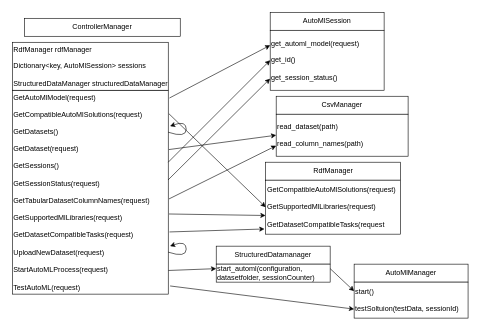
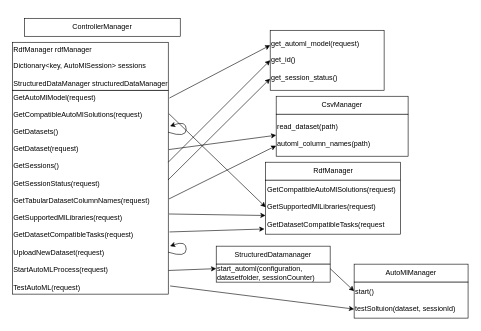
  <mxCell id="0" />
  <mxCell id="1" parent="0" />
  <mxCell id="2" value="ControllerManager" style="rounded=0;whiteSpace=wrap;html=1;" parent="1" vertex="1"><mxGeometry x="40" y="30" width="260" height="30" as="geometry" /></mxCell>
  <mxCell id="3" value="&lt;div align=&quot;left&quot;&gt;GetAutoMlModel(request)&lt;/div&gt;&lt;div align=&quot;left&quot;&gt;&lt;br&gt;&lt;/div&gt;&lt;div align=&quot;left&quot;&gt;GetCompatibleAutoMlSolutions(request)&lt;/div&gt;&lt;div align=&quot;left&quot;&gt;&lt;br&gt;&lt;/div&gt;&lt;div align=&quot;left&quot;&gt;GetDatasets()&lt;/div&gt;&lt;div align=&quot;left&quot;&gt;&lt;br&gt;&lt;/div&gt;&lt;div align=&quot;left&quot;&gt;GetDataset(request)&lt;/div&gt;&lt;div align=&quot;left&quot;&gt;&lt;br&gt;&lt;/div&gt;&lt;div align=&quot;left&quot;&gt;GetSessions()&lt;/div&gt;&lt;div align=&quot;left&quot;&gt;&lt;br&gt;&lt;/div&gt;&lt;div align=&quot;left&quot;&gt;GetSessionStatus(request)&lt;/div&gt;&lt;div align=&quot;left&quot;&gt;&lt;br&gt;&lt;/div&gt;&lt;div align=&quot;left&quot;&gt;GetTabularDatasetColumnNames(request)&lt;/div&gt;&lt;div align=&quot;left&quot;&gt;&lt;br&gt;&lt;/div&gt;&lt;div align=&quot;left&quot;&gt;GetSupportedMlLibraries(request)&lt;/div&gt;&lt;div align=&quot;left&quot;&gt;&lt;br&gt;&lt;/div&gt;&lt;div align=&quot;left&quot;&gt;GetDatasetCompatibleTasks(request)&lt;/div&gt;&lt;div align=&quot;left&quot;&gt;&lt;br&gt;&lt;/div&gt;&lt;div align=&quot;left&quot;&gt;UploadNewDataset(request)&lt;/div&gt;&lt;div align=&quot;left&quot;&gt;&lt;br&gt;&lt;/div&gt;&lt;div align=&quot;left&quot;&gt;StartAutoMLProcess(request)&lt;/div&gt;&lt;div align=&quot;left&quot;&gt;&lt;br&gt;&lt;/div&gt;&lt;div align=&quot;left&quot;&gt;TestAutoML(request)&lt;/div&gt;" style="rounded=0;whiteSpace=wrap;html=1;align=left;" parent="1" vertex="1"><mxGeometry x="20" y="150" width="260" height="340" as="geometry" /></mxCell>
  <mxCell id="4" value="CsvManager" style="rounded=0;whiteSpace=wrap;html=1;" parent="1" vertex="1"><mxGeometry x="460" y="160" width="220" height="30" as="geometry" /></mxCell>
- <mxCell id="5" value="&lt;div&gt;read_dataset(path)&lt;/div&gt;&lt;div&gt;&lt;br&gt;&lt;/div&gt;&lt;div&gt;read_column_names(path)&lt;br&gt;&lt;/div&gt;" style="rounded=0;whiteSpace=wrap;html=1;align=left;" parent="1" vertex="1"><mxGeometry x="460" y="190" width="220" height="70" as="geometry" /></mxCell>
+ <mxCell id="5" value="&lt;div&gt;read_dataset(path)&lt;/div&gt;&lt;div&gt;&lt;br&gt;&lt;/div&gt;&lt;div&gt;automl_column_names(path)&lt;br&gt;&lt;/div&gt;" style="rounded=0;whiteSpace=wrap;html=1;align=left;" parent="1" vertex="1"><mxGeometry x="460" y="190" width="220" height="70" as="geometry" /></mxCell>
  <mxCell id="6" value="RdfManager" style="rounded=0;whiteSpace=wrap;html=1;" parent="1" vertex="1"><mxGeometry x="442.5" y="270" width="225" height="30" as="geometry" /></mxCell>
  <mxCell id="7" value="&lt;div&gt;GetCompatibleAutoMlSolutions(request)&lt;/div&gt;&lt;div&gt;&lt;br&gt;&lt;/div&gt;&lt;div&gt;GetSupportedMlLibraries(request)&lt;/div&gt;&lt;div&gt;&lt;br&gt;&lt;/div&gt;&lt;div&gt;GetDatasetCompatibleTasks(request&lt;br&gt;&lt;/div&gt;" style="rounded=0;whiteSpace=wrap;html=1;align=left;" parent="1" vertex="1"><mxGeometry x="442.5" y="300" width="225" height="90" as="geometry" /></mxCell>
  <mxCell id="8" value="StructuredDatamanager" style="rounded=0;whiteSpace=wrap;html=1;" parent="1" vertex="1"><mxGeometry x="360" y="410" width="190" height="30" as="geometry" /></mxCell>
  <mxCell id="9" value="start_automl(configuration,&amp;nbsp;&amp;nbsp;&amp;nbsp; datasetfolder, sessionCounter)" style="rounded=0;whiteSpace=wrap;html=1;align=left;" parent="1" vertex="1"><mxGeometry x="360" y="440" width="190" height="30" as="geometry" /></mxCell>
  <mxCell id="10" value="AutoMlManager" style="rounded=0;whiteSpace=wrap;html=1;" parent="1" vertex="1"><mxGeometry x="590" y="440" width="190" height="30" as="geometry" /></mxCell>
- <mxCell id="11" value="&lt;div&gt;start()&lt;/div&gt;&lt;div&gt;&lt;br&gt;&lt;/div&gt;&lt;div&gt;testSoltuion(testData, sessionId)&lt;br&gt;&lt;/div&gt;" style="rounded=0;whiteSpace=wrap;html=1;align=left;" parent="1" vertex="1"><mxGeometry x="590" y="470" width="190" height="60" as="geometry" /></mxCell>
- <mxCell id="12" value="AutoMlSession" style="rounded=0;whiteSpace=wrap;html=1;" parent="1" vertex="1"><mxGeometry x="450" y="20" width="190" height="30" as="geometry" /></mxCell>
+ <mxCell id="11" value="&lt;div&gt;start()&lt;/div&gt;&lt;div&gt;&lt;br&gt;&lt;/div&gt;&lt;div&gt;testSoltuion(dataset, sessionId)&lt;br&gt;&lt;/div&gt;" style="rounded=0;whiteSpace=wrap;html=1;align=left;" parent="1" vertex="1"><mxGeometry x="590" y="470" width="190" height="60" as="geometry" /></mxCell>
  <mxCell id="13" value="&lt;div&gt;get_automl_model(request)&lt;/div&gt;&lt;div&gt;&lt;br&gt;&lt;/div&gt;&lt;div&gt;get_id()&lt;/div&gt;&lt;div&gt;&lt;br&gt;&lt;/div&gt;&lt;div&gt;get_session_status()&lt;/div&gt;" style="rounded=0;whiteSpace=wrap;html=1;align=left;" parent="1" vertex="1"><mxGeometry x="450" y="50" width="190" height="100" as="geometry" /></mxCell>
  <mxCell id="14" value="&lt;div align=&quot;left&quot;&gt;RdfManager rdfManager&lt;/div&gt;&lt;div align=&quot;left&quot;&gt;&lt;br&gt;&lt;/div&gt;&lt;div align=&quot;left&quot;&gt;Dictionary&amp;lt;key, AutoMlSession&amp;gt; sessions&lt;/div&gt;&lt;div align=&quot;left&quot;&gt;&lt;br&gt;&lt;/div&gt;&lt;div align=&quot;left&quot;&gt;StructuredDataManager structuredDataManager&lt;br&gt;&lt;/div&gt;" style="rounded=0;whiteSpace=wrap;html=1;align=left;" parent="1" vertex="1"><mxGeometry x="20" y="70" width="260" height="80" as="geometry" /></mxCell>
  <mxCell id="15" value="" style="endArrow=classic;html=1;rounded=0;exitX=1.008;exitY=0.038;exitDx=0;exitDy=0;exitPerimeter=0;entryX=0;entryY=0.25;entryDx=0;entryDy=0;" parent="1" source="3" target="13" edge="1"><mxGeometry width="50" height="50" relative="1" as="geometry"><mxPoint x="390" y="490" as="sourcePoint" /><mxPoint x="440" y="440" as="targetPoint" /></mxGeometry></mxCell>
  <mxCell id="16" value="" style="endArrow=classic;html=1;rounded=0;exitX=1.004;exitY=0.115;exitDx=0;exitDy=0;exitPerimeter=0;entryX=0;entryY=0.5;entryDx=0;entryDy=0;" parent="1" source="3" target="7" edge="1"><mxGeometry width="50" height="50" relative="1" as="geometry"><mxPoint x="330" y="267.92" as="sourcePoint" /><mxPoint x="447.92" y="140" as="targetPoint" /></mxGeometry></mxCell>
  <mxCell id="17" style="edgeStyle=orthogonalEdgeStyle;rounded=0;orthogonalLoop=1;jettySize=auto;html=1;exitX=0.5;exitY=1;exitDx=0;exitDy=0;" parent="1" source="5" target="5" edge="1"><mxGeometry relative="1" as="geometry" /></mxCell>
  <mxCell id="18" value="" style="endArrow=classic;html=1;rounded=0;exitX=1.004;exitY=0.291;exitDx=0;exitDy=0;exitPerimeter=0;entryX=0;entryY=0.5;entryDx=0;entryDy=0;" parent="1" source="3" target="5" edge="1"><mxGeometry width="50" height="50" relative="1" as="geometry"><mxPoint x="330" y="394.1" as="sourcePoint" /><mxPoint x="463.96" y="330" as="targetPoint" /></mxGeometry></mxCell>
  <mxCell id="19" value="" style="endArrow=classic;html=1;rounded=0;exitX=1.008;exitY=0.038;exitDx=0;exitDy=0;exitPerimeter=0;entryX=0;entryY=0.5;entryDx=0;entryDy=0;" parent="1" target="13" edge="1"><mxGeometry width="50" height="50" relative="1" as="geometry"><mxPoint x="280" y="270" as="sourcePoint" /><mxPoint x="443" y="270" as="targetPoint" /></mxGeometry></mxCell>
  <mxCell id="20" value="" style="endArrow=classic;html=1;rounded=0;exitX=0.999;exitY=0.44;exitDx=0;exitDy=0;exitPerimeter=0;entryX=-0.001;entryY=0.807;entryDx=0;entryDy=0;entryPerimeter=0;" parent="1" source="3" target="13" edge="1"><mxGeometry width="50" height="50" relative="1" as="geometry"><mxPoint x="282" y="300" as="sourcePoint" /><mxPoint x="420" y="300" as="targetPoint" /></mxGeometry></mxCell>
  <mxCell id="21" value="" style="endArrow=classic;html=1;rounded=0;exitX=1.005;exitY=0.533;exitDx=0;exitDy=0;exitPerimeter=0;entryX=0;entryY=0.75;entryDx=0;entryDy=0;" parent="1" source="3" target="5" edge="1"><mxGeometry width="50" height="50" relative="1" as="geometry"><mxPoint x="300" y="344.1" as="sourcePoint" /><mxPoint x="426.46" y="180" as="targetPoint" /></mxGeometry></mxCell>
  <mxCell id="22" value="" style="endArrow=classic;html=1;rounded=0;exitX=1.005;exitY=0.607;exitDx=0;exitDy=0;exitPerimeter=0;entryX=-0.001;entryY=0.654;entryDx=0;entryDy=0;entryPerimeter=0;" parent="1" source="3" target="7" edge="1"><mxGeometry width="50" height="50" relative="1" as="geometry"><mxPoint x="351" y="404.36" as="sourcePoint" /><mxPoint x="479.7" y="235.64" as="targetPoint" /></mxGeometry></mxCell>
  <mxCell id="23" value="" style="endArrow=classic;html=1;rounded=0;exitX=1.008;exitY=0.695;exitDx=0;exitDy=0;exitPerimeter=0;entryX=-0.009;entryY=0.904;entryDx=0;entryDy=0;entryPerimeter=0;" parent="1" source="3" target="7" edge="1"><mxGeometry width="50" height="50" relative="1" as="geometry"><mxPoint x="301.3" y="351.22" as="sourcePoint" /><mxPoint x="430" y="182.5" as="targetPoint" /></mxGeometry></mxCell>
  <mxCell id="24" value="" style="curved=1;endArrow=classic;html=1;rounded=0;" parent="1" edge="1"><mxGeometry width="50" height="50" relative="1" as="geometry"><mxPoint x="280" y="220" as="sourcePoint" /><mxPoint x="283" y="210" as="targetPoint" /><Array as="points"><mxPoint x="310" y="230" /><mxPoint x="310" y="200" /></Array></mxGeometry></mxCell>
  <mxCell id="25" value="" style="curved=1;endArrow=classic;html=1;rounded=0;" parent="1" edge="1"><mxGeometry width="50" height="50" relative="1" as="geometry"><mxPoint x="280" y="420" as="sourcePoint" /><mxPoint x="283" y="410" as="targetPoint" /><Array as="points"><mxPoint x="310" y="430" /><mxPoint x="310" y="400" /></Array></mxGeometry></mxCell>
  <mxCell id="26" value="" style="endArrow=classic;html=1;rounded=0;exitX=1.002;exitY=0.884;exitDx=0;exitDy=0;exitPerimeter=0;entryX=0;entryY=0.25;entryDx=0;entryDy=0;" parent="1" source="3" target="9" edge="1"><mxGeometry width="50" height="50" relative="1" as="geometry"><mxPoint x="332" y="530" as="sourcePoint" /><mxPoint x="497.07" y="531.1" as="targetPoint" /></mxGeometry></mxCell>
  <mxCell id="27" value="" style="endArrow=classic;html=1;rounded=0;exitX=1;exitY=0.25;exitDx=0;exitDy=0;entryX=0;entryY=0.25;entryDx=0;entryDy=0;" parent="1" source="9" target="11" edge="1"><mxGeometry width="50" height="50" relative="1" as="geometry"><mxPoint x="450" y="553.06" as="sourcePoint" /><mxPoint x="529.48" y="550" as="targetPoint" /></mxGeometry></mxCell>
  <mxCell id="28" value="" style="endArrow=classic;html=1;rounded=0;exitX=1.012;exitY=0.96;exitDx=0;exitDy=0;exitPerimeter=0;entryX=0;entryY=0.75;entryDx=0;entryDy=0;" parent="1" source="3" target="11" edge="1"><mxGeometry width="50" height="50" relative="1" as="geometry"><mxPoint x="300.52" y="470.56" as="sourcePoint" /><mxPoint x="380" y="467.5" as="targetPoint" /></mxGeometry></mxCell>
